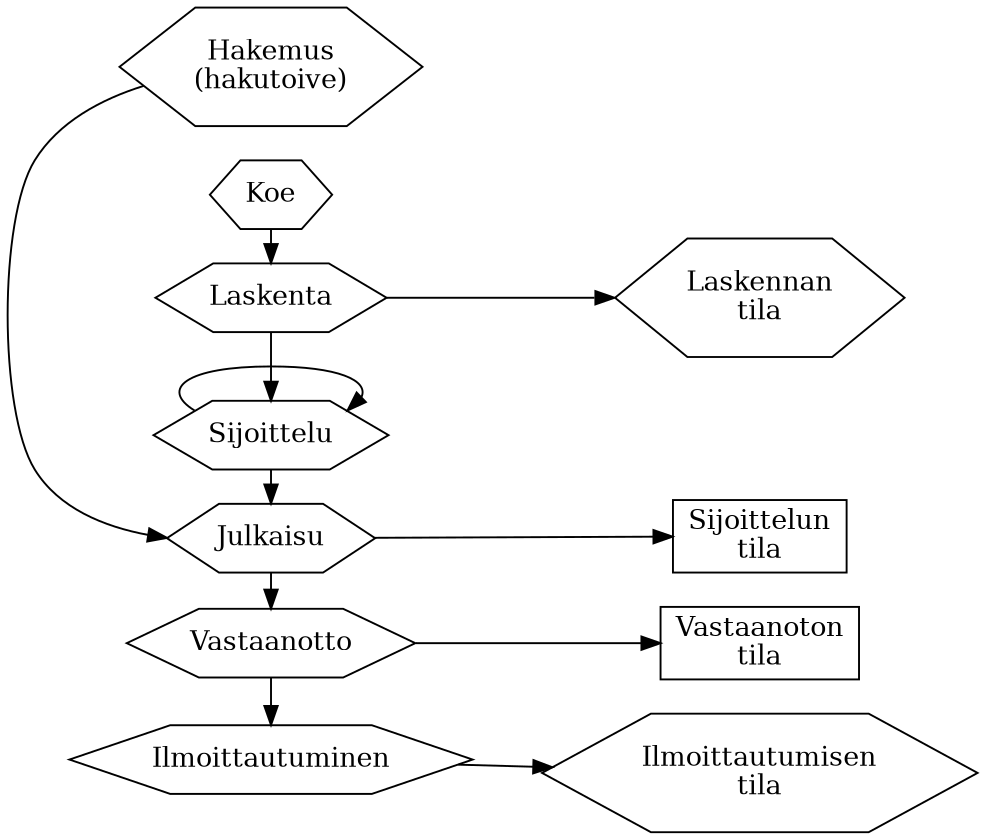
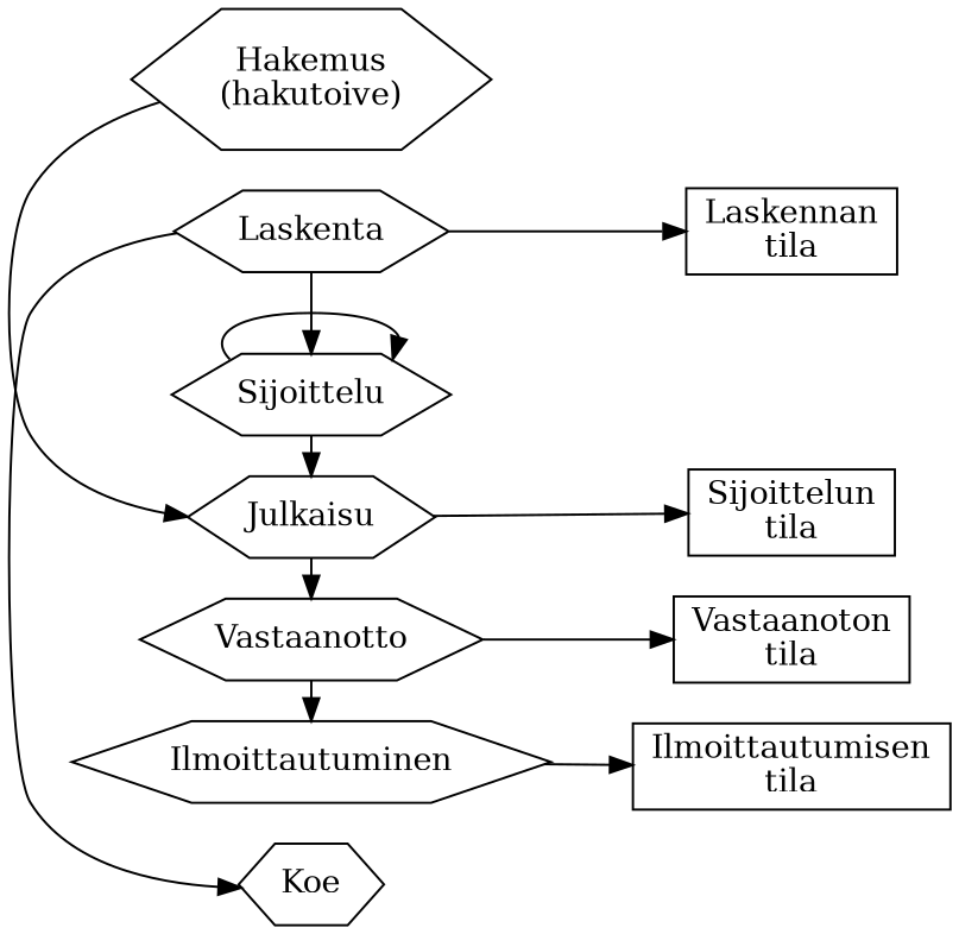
  digraph {
    rankdir=LR
    node [shape=hexagon]
    n1 [label="Hakemus\n(hakutoive)"]
    Koe
    Laskenta
    Sijoittelu
    Julkaisu
    Vastaanotto
    Ilmoittautuminen
-   n8 [label="Laskennan\ntila"]
+   n8 [label="Laskennan\ntila" shape=box]
    n9 [label="Sijoittelun\ntila" shape=box]
    n10 [label="Vastaanoton\ntila" shape=box]
-   n11 [label="Ilmoittautumisen\ntila"]
+   n11 [label="Ilmoittautumisen\ntila" shape=box]
    subgraph sub_1 {
      rank=same
      n1
      Koe
      Laskenta
      Sijoittelu
      Julkaisu
      Vastaanotto
      Ilmoittautuminen
    }
    n1 -> Julkaisu
-   Koe -> Laskenta
+   Laskenta -> Koe
    Laskenta -> Sijoittelu
    Laskenta -> n8
    Sijoittelu -> Sijoittelu
    Sijoittelu -> Julkaisu
    Julkaisu -> Vastaanotto
    Julkaisu -> n9
    Vastaanotto -> Ilmoittautuminen
    Vastaanotto -> n10
    Ilmoittautuminen -> n11
  }
